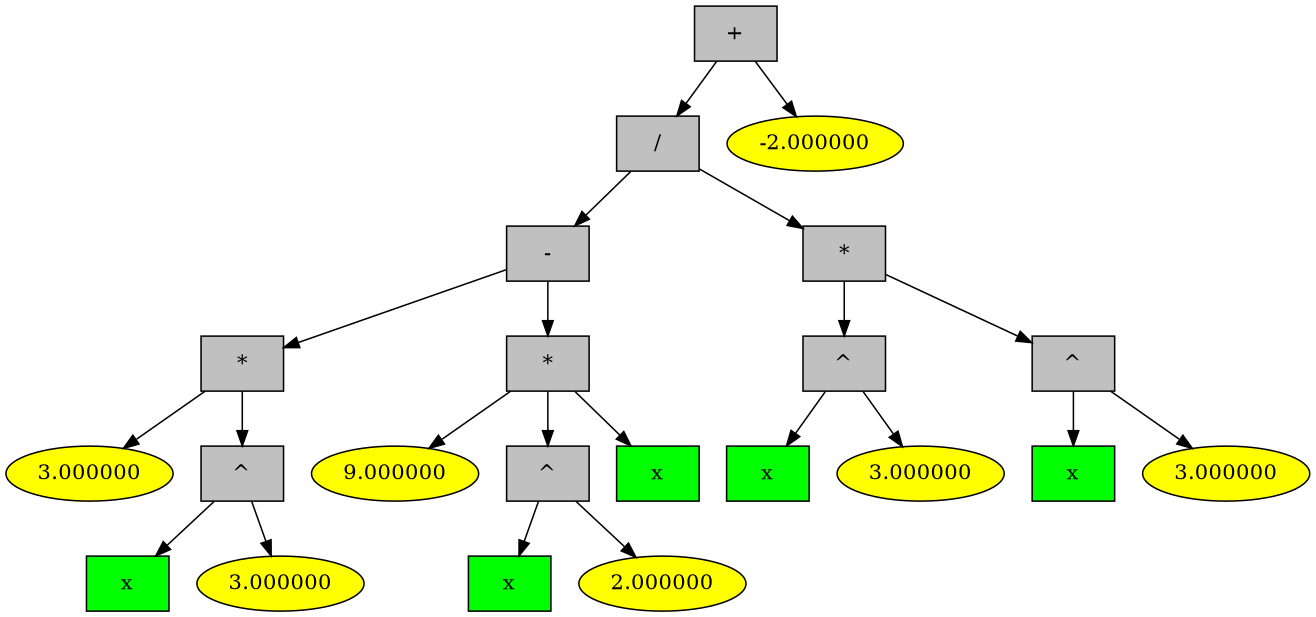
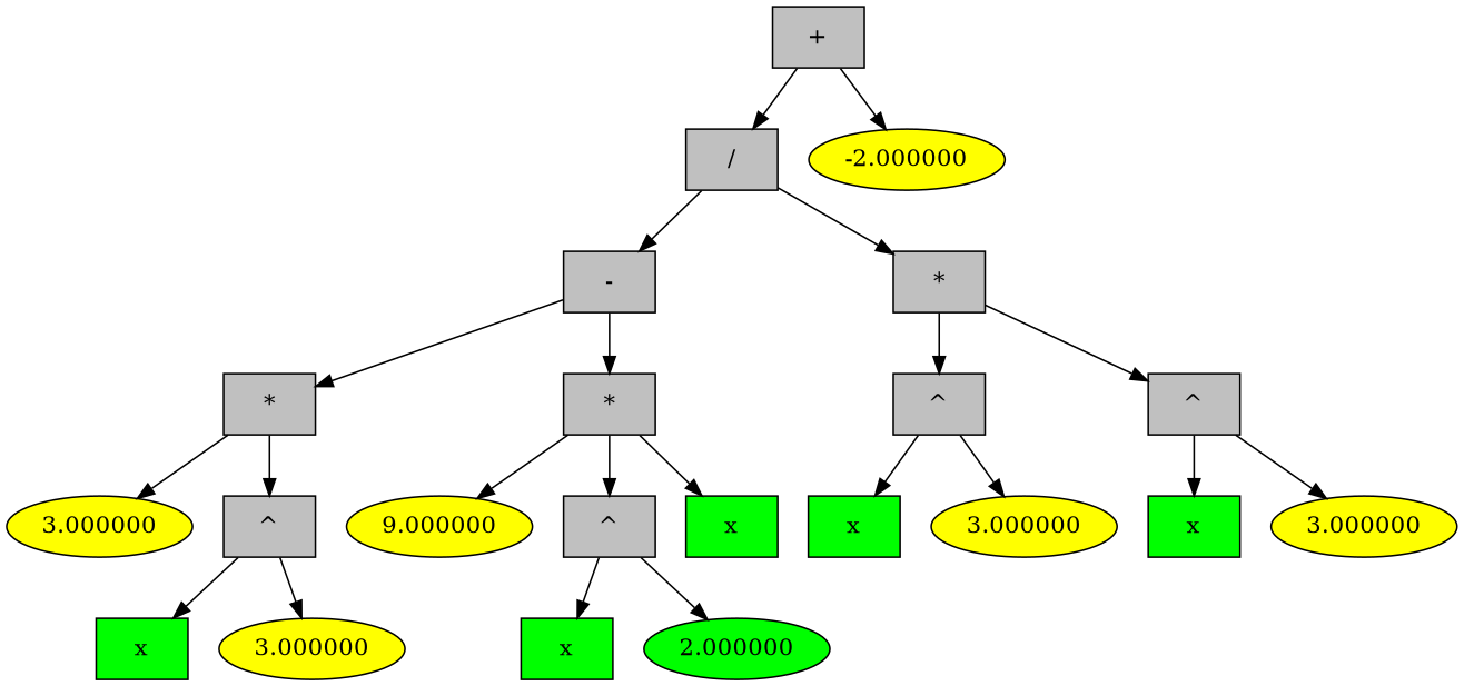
  digraph {
    node [fillcolor=grey shape=box style=filled]
    n1 [label="+"]
    n2 [label="/"]
    n3 [fillcolor=yellow label=-2.000000 shape=""]
    n4 [label="-"]
    n5 [label="*"]
    n6 [label="*"]
    n7 [label="*"]
    n8 [fillcolor=yellow label=3.000000 shape=""]
    n9 [label="^"]
    n10 [fillcolor=green label=x]
    n11 [fillcolor=yellow label=3.000000 shape=""]
    n12 [fillcolor=yellow label=9.000000 shape=""]
    n13 [label="^"]
    n14 [fillcolor=green label=x]
    n15 [fillcolor=green label=x]
-   n16 [fillcolor=yellow label=2.000000 shape=""]
+   n16 [fillcolor=green label=2.000000 shape=""]
    n17 [label="^"]
    n18 [label="^"]
    n19 [fillcolor=green label=x]
    n20 [fillcolor=yellow label=3.000000 shape=""]
    n21 [fillcolor=green label=x]
    n22 [fillcolor=yellow label=3.000000 shape=""]
    n1 -> n2
    n1 -> n3
    n2 -> n4
    n2 -> n5
    n4 -> n6
    n4 -> n7
    n5 -> n17
    n5 -> n18
    n6 -> n8
    n6 -> n9
    n7 -> n12
    n7 -> n13
    n7 -> n14
    n9 -> n10
    n9 -> n11
    n13 -> n15
    n13 -> n16
    n17 -> n19
    n17 -> n20
    n18 -> n21
    n18 -> n22
  }
